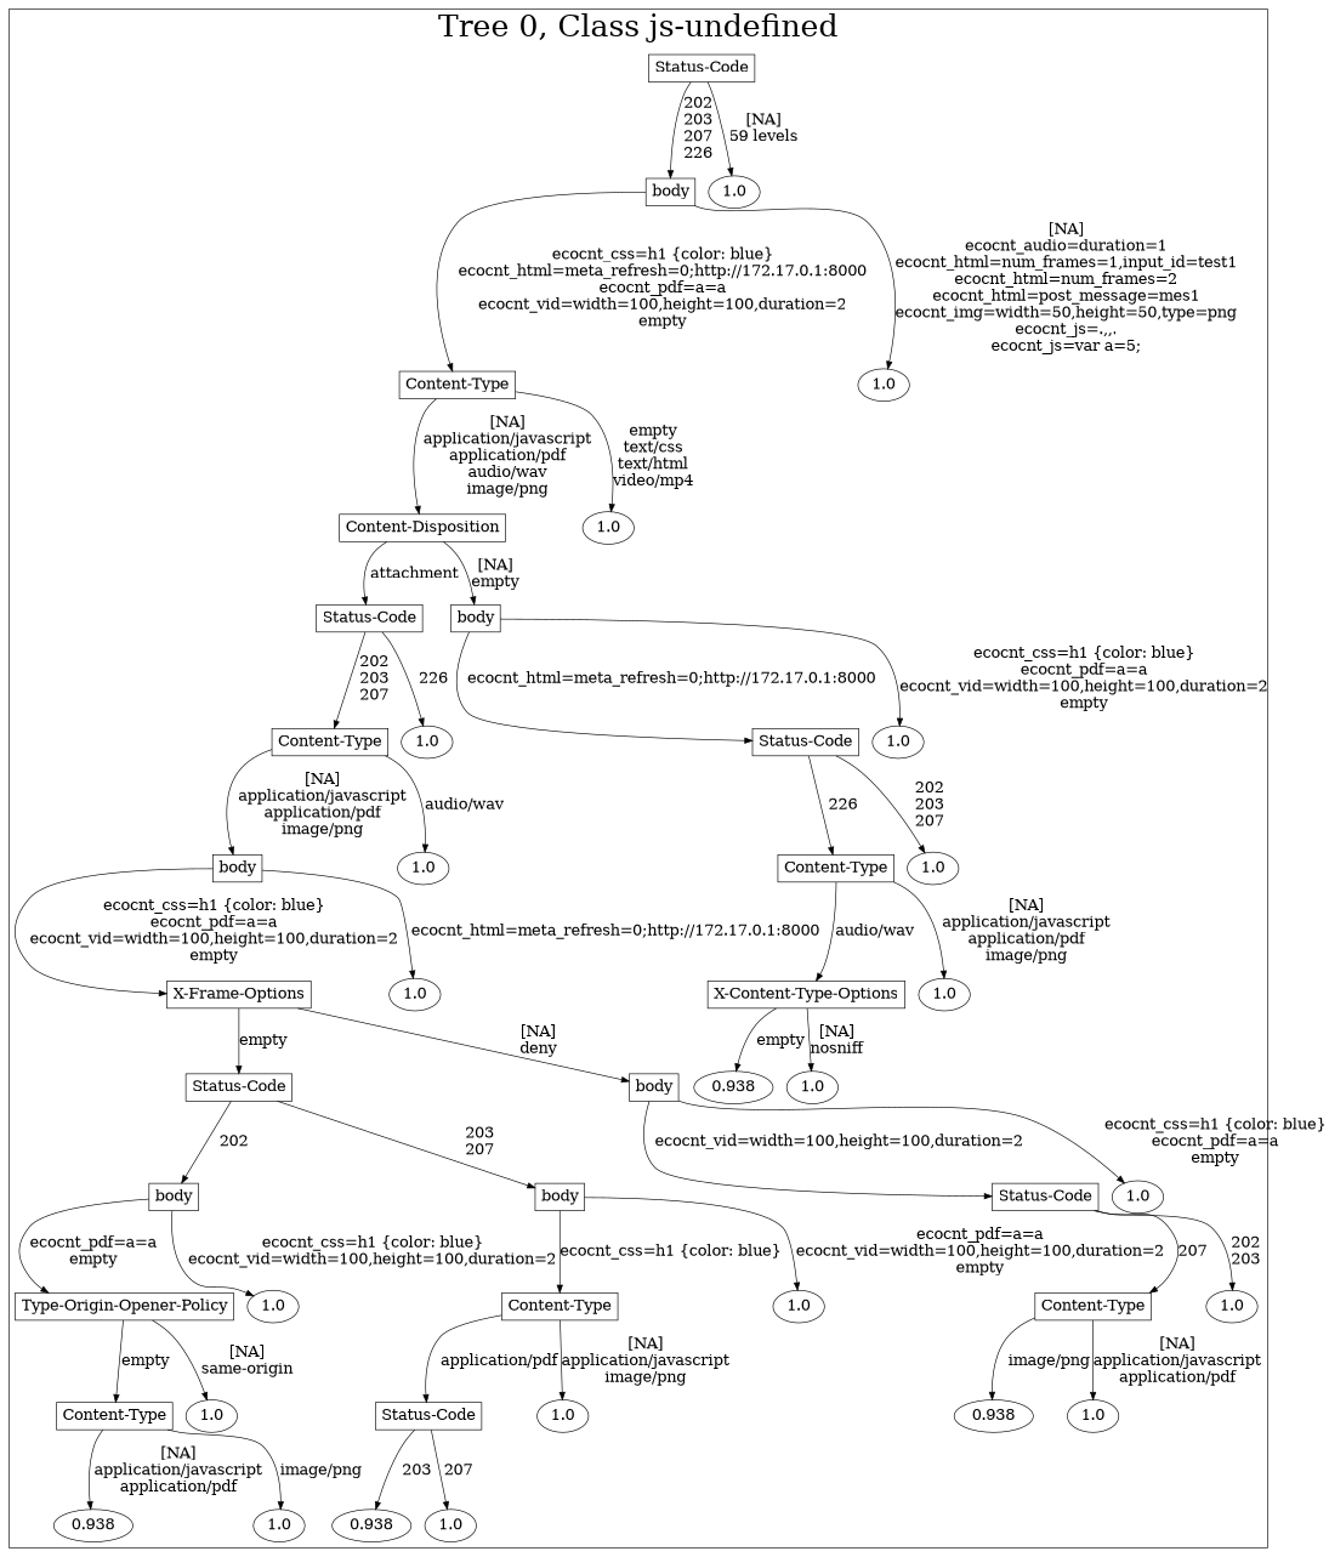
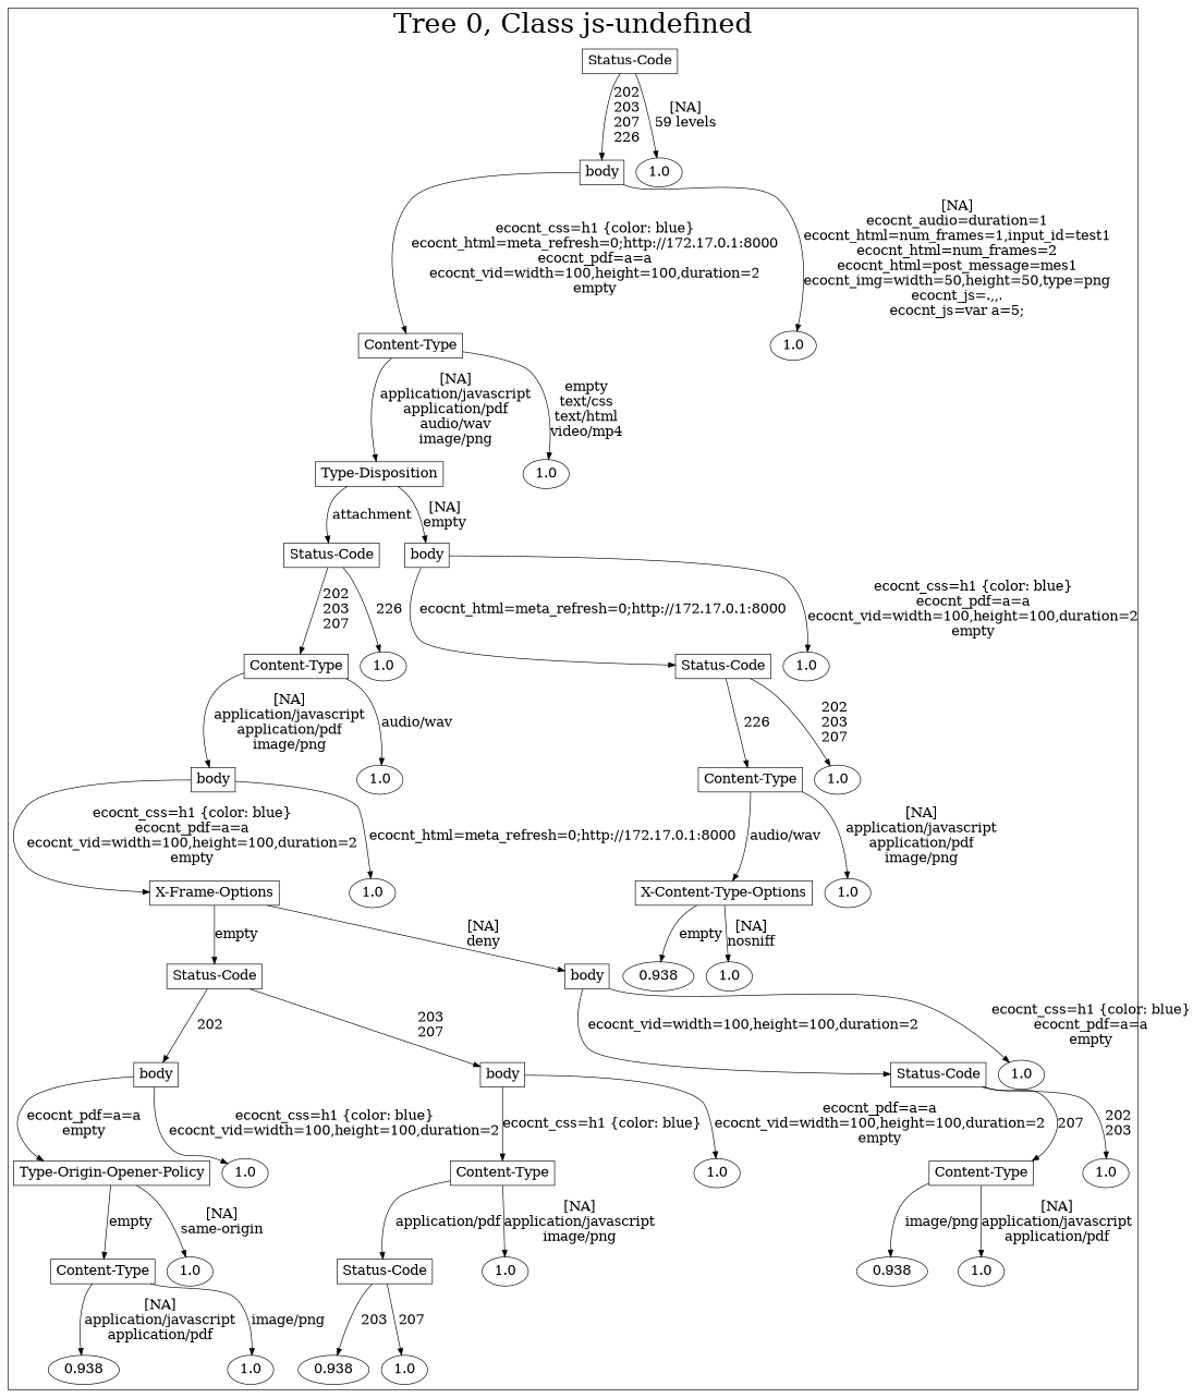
  digraph {
    node [fontsize=20]
    edge [fontsize=20]
    n1 [label="Status-Code" shape=box]
    n2 [label=body shape=box]
    n3 [label=1.0]
    n4 [label="Content-Type" shape=box]
    n5 [label=1.0]
-   n6 [label="Content-Disposition" shape=box]
+   n6 [label="Type-Disposition" shape=box]
    n7 [label=1.0]
    n8 [label="Status-Code" shape=box]
    n9 [label=body shape=box]
    n10 [label="Content-Type" shape=box]
    n11 [label=1.0]
    n12 [label="Status-Code" shape=box]
    n13 [label=1.0]
    n14 [label=body shape=box]
    n15 [label=1.0]
    n16 [label="Content-Type" shape=box]
    n17 [label=1.0]
    n18 [label="X-Frame-Options" shape=box]
    n19 [label=1.0]
    n20 [label="X-Content-Type-Options" shape=box]
    n21 [label=1.0]
    n22 [label="Status-Code" shape=box]
    n23 [label=body shape=box]
    n24 [label=0.938]
    n25 [label=1.0]
    n26 [label=body shape=box]
    n27 [label=body shape=box]
    n28 [label="Status-Code" shape=box]
    n29 [label=1.0]
    n30 [label="Type-Origin-Opener-Policy" shape=box]
    n31 [label=1.0]
    n32 [label="Content-Type" shape=box]
    n33 [label=1.0]
    n34 [label="Content-Type" shape=box]
    n35 [label=1.0]
    n36 [label="Content-Type" shape=box]
    n37 [label=1.0]
    n38 [label="Status-Code" shape=box]
    n39 [label=1.0]
    n40 [label=0.938]
    n41 [label=1.0]
    n42 [label=0.938]
    n43 [label=1.0]
    n44 [label=0.938]
    n45 [label=1.0]
    subgraph cluster_1 {
      fontsize=40
      label="Tree 0, Class js-undefined"
      subgraph sub_2 {
        fontsize=40
        label="Tree 0, Class js-undefined"
        n1
      }
      subgraph sub_3 {
        fontsize=40
        label="Tree 0, Class js-undefined"
        n2
        n3
      }
      subgraph sub_4 {
        fontsize=40
        label="Tree 0, Class js-undefined"
        n4
        n5
      }
      subgraph sub_5 {
        fontsize=40
        label="Tree 0, Class js-undefined"
        n6
        n7
      }
      subgraph sub_6 {
        fontsize=40
        label="Tree 0, Class js-undefined"
        n8
        n9
      }
      subgraph sub_7 {
        fontsize=40
        label="Tree 0, Class js-undefined"
        n10
        n11
        n12
        n13
      }
      subgraph sub_8 {
        fontsize=40
        label="Tree 0, Class js-undefined"
        n14
        n15
        n16
        n17
      }
      subgraph sub_9 {
        fontsize=40
        label="Tree 0, Class js-undefined"
        n18
        n19
        n20
        n21
      }
      subgraph sub_10 {
        fontsize=40
        label="Tree 0, Class js-undefined"
        n22
        n23
        n24
        n25
      }
      subgraph sub_11 {
        fontsize=40
        label="Tree 0, Class js-undefined"
        n26
        n27
        n28
        n29
      }
      subgraph sub_12 {
        fontsize=40
        label="Tree 0, Class js-undefined"
        n30
        n31
        n32
        n33
        n34
        n35
      }
      subgraph sub_13 {
        fontsize=40
        label="Tree 0, Class js-undefined"
        n36
        n37
        n38
        n39
        n40
        n41
      }
      subgraph sub_14 {
        fontsize=40
        label="Tree 0, Class js-undefined"
        n42
        n43
        n44
        n45
      }
    }
    n1 -> n2 [label="202\n203\n207\n226\n"]
    n1 -> n3 [label="[NA]\n59 levels\n"]
    n2 -> n4 [label="ecocnt_css=h1 {color: blue}\necocnt_html=meta_refresh=0;http://172.17.0.1:8000\necocnt_pdf=a=a\necocnt_vid=width=100,height=100,duration=2\nempty\n"]
    n2 -> n5 [label="[NA]\necocnt_audio=duration=1\necocnt_html=num_frames=1,input_id=test1\necocnt_html=num_frames=2\necocnt_html=post_message=mes1\necocnt_img=width=50,height=50,type=png\necocnt_js=.,,.\necocnt_js=var a=5;\n"]
    n4 -> n6 [label="[NA]\napplication/javascript\napplication/pdf\naudio/wav\nimage/png\n"]
    n4 -> n7 [label="empty\ntext/css\ntext/html\nvideo/mp4\n"]
    n6 -> n8 [label="attachment\n"]
    n6 -> n9 [label="[NA]\nempty\n"]
    n8 -> n10 [label="202\n203\n207\n"]
    n8 -> n11 [label="226\n"]
    n9 -> n12 [label="ecocnt_html=meta_refresh=0;http://172.17.0.1:8000\n"]
    n9 -> n13 [label="ecocnt_css=h1 {color: blue}\necocnt_pdf=a=a\necocnt_vid=width=100,height=100,duration=2\nempty\n"]
    n10 -> n14 [label="[NA]\napplication/javascript\napplication/pdf\nimage/png\n"]
    n10 -> n15 [label="audio/wav\n"]
    n12 -> n16 [label="226\n"]
    n12 -> n17 [label="202\n203\n207\n"]
    n14 -> n18 [label="ecocnt_css=h1 {color: blue}\necocnt_pdf=a=a\necocnt_vid=width=100,height=100,duration=2\nempty\n"]
    n14 -> n19 [label="ecocnt_html=meta_refresh=0;http://172.17.0.1:8000\n"]
    n16 -> n20 [label="audio/wav\n"]
    n16 -> n21 [label="[NA]\napplication/javascript\napplication/pdf\nimage/png\n"]
    n18 -> n22 [label="empty\n"]
    n18 -> n23 [label="[NA]\ndeny\n"]
    n20 -> n24 [label="empty\n"]
    n20 -> n25 [label="[NA]\nnosniff\n"]
    n22 -> n26 [label="202\n"]
    n22 -> n27 [label="203\n207\n"]
    n23 -> n28 [label="ecocnt_vid=width=100,height=100,duration=2\n"]
    n23 -> n29 [label="ecocnt_css=h1 {color: blue}\necocnt_pdf=a=a\nempty\n"]
    n26 -> n30 [label="ecocnt_pdf=a=a\nempty\n"]
    n26 -> n31 [label="ecocnt_css=h1 {color: blue}\necocnt_vid=width=100,height=100,duration=2\n"]
    n27 -> n32 [label="ecocnt_css=h1 {color: blue}\n"]
    n27 -> n33 [label="ecocnt_pdf=a=a\necocnt_vid=width=100,height=100,duration=2\nempty\n"]
    n28 -> n34 [label="207\n"]
    n28 -> n35 [label="202\n203\n"]
    n30 -> n36 [label="empty\n"]
    n30 -> n37 [label="[NA]\nsame-origin\n"]
    n32 -> n38 [label="application/pdf\n"]
    n32 -> n39 [label="[NA]\napplication/javascript\nimage/png\n"]
    n34 -> n40 [label="image/png\n"]
    n34 -> n41 [label="[NA]\napplication/javascript\napplication/pdf\n"]
    n36 -> n42 [label="[NA]\napplication/javascript\napplication/pdf\n"]
    n36 -> n43 [label="image/png\n"]
    n38 -> n44 [label="203\n"]
    n38 -> n45 [label="207\n"]
  }
